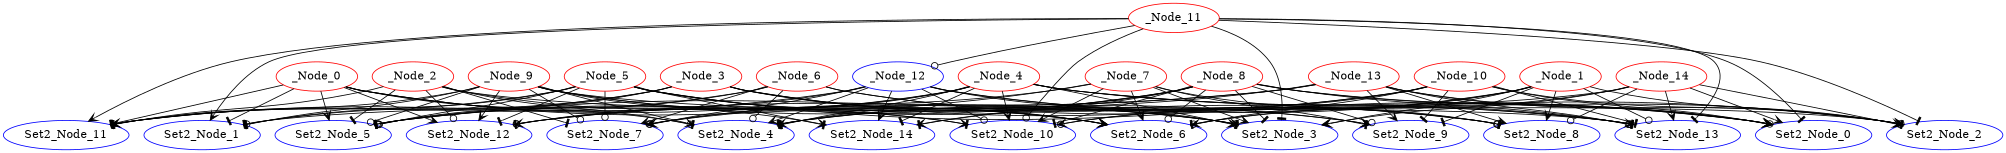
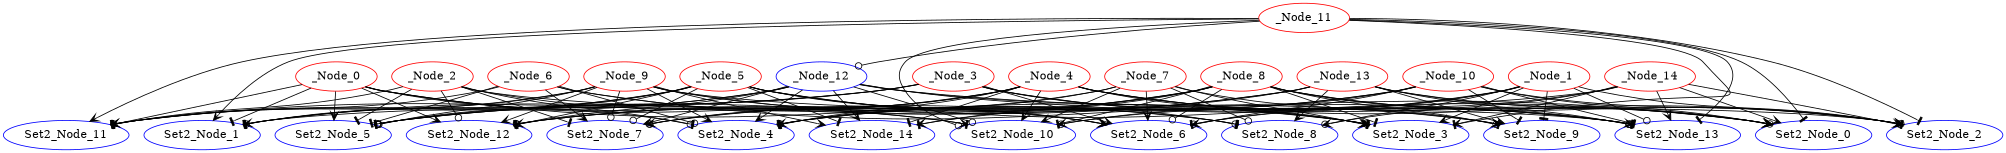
  digraph {
    node [color=blue]
    edge [arrowhead=vee]
    Set2_Node_1
    _Node_0 [color=red]
    Set2_Node_3
    Set2_Node_4
    Set2_Node_5
    Set2_Node_6
    Set2_Node_10
    Set2_Node_11
    Set2_Node_12
    _Node_1 [color=red]
    Set2_Node_2
    Set2_Node_8
    Set2_Node_9
    Set2_Node_13
    _Node_2 [color=red]
    Set2_Node_7
    _Node_3 [color=red]
    _Node_4 [color=red]
    Set2_Node_0
    Set2_Node_14
    _Node_5 [color=red]
    _Node_6 [color=red]
    _Node_7 [color=red]
    _Node_8 [color=red]
    _Node_9 [color=red]
    _Node_10 [color=red]
    _Node_11 [color=red]
    _Node_12
    _Node_13 [color=red]
    _Node_14 [color=red]
    _Node_0 -> Set2_Node_1 [arrowhead=tee]
    _Node_0 -> Set2_Node_3
    _Node_0 -> Set2_Node_4 [arrowhead=tee]
    _Node_0 -> Set2_Node_5
    _Node_0 -> Set2_Node_6
    _Node_0 -> Set2_Node_10 [arrowhead=tee]
    _Node_0 -> Set2_Node_11 [arrowhead=tee]
    _Node_0 -> Set2_Node_12
    _Node_1 -> Set2_Node_3
    _Node_1 -> Set2_Node_4 [arrowhead=tee]
    _Node_1 -> Set2_Node_6 [arrowhead=odot]
    _Node_1 -> Set2_Node_10
    _Node_1 -> Set2_Node_2 [arrowhead=odot]
    _Node_1 -> Set2_Node_8
    _Node_1 -> Set2_Node_9 [arrowhead=tee]
    _Node_1 -> Set2_Node_13 [arrowhead=odot]
    _Node_2 -> Set2_Node_4 [arrowhead=odot]
    _Node_2 -> Set2_Node_5 [arrowhead=tee]
    _Node_2 -> Set2_Node_10
    _Node_2 -> Set2_Node_11 [arrowhead=tee]
    _Node_2 -> Set2_Node_12 [arrowhead=odot]
    _Node_2 -> Set2_Node_13 [arrowhead=tee]
    _Node_2 -> Set2_Node_7 [arrowhead=tee]
    _Node_3 -> Set2_Node_1 [arrowhead=odot]
    _Node_3 -> Set2_Node_3 [arrowhead=tee]
    _Node_3 -> Set2_Node_5 [arrowhead=odot]
    _Node_3 -> Set2_Node_6
    _Node_3 -> Set2_Node_11 [arrowhead=tee]
    _Node_3 -> Set2_Node_9
    _Node_3 -> Set2_Node_13
    _Node_4 -> Set2_Node_3
    _Node_4 -> Set2_Node_4 [arrowhead=tee]
    _Node_4 -> Set2_Node_5 [arrowhead=tee]
    _Node_4 -> Set2_Node_10
    _Node_4 -> Set2_Node_12 [arrowhead=tee]
    _Node_4 -> Set2_Node_2
    _Node_4 -> Set2_Node_13 [arrowhead=odot]
    _Node_4 -> Set2_Node_7 [arrowhead=odot]
    _Node_4 -> Set2_Node_0
    _Node_4 -> Set2_Node_14 [arrowhead=tee]
    _Node_5 -> Set2_Node_1 [arrowhead=tee]
    _Node_5 -> Set2_Node_3 [arrowhead=odot]
    _Node_5 -> Set2_Node_5 [arrowhead=odot]
    _Node_5 -> Set2_Node_6
    _Node_5 -> Set2_Node_11
    _Node_5 -> Set2_Node_12 [arrowhead=tee]
    _Node_5 -> Set2_Node_8 [arrowhead=odot]
    _Node_5 -> Set2_Node_7 [arrowhead=odot]
    _Node_5 -> Set2_Node_0 [arrowhead=odot]
    _Node_5 -> Set2_Node_14 [arrowhead=tee]
    _Node_6 -> Set2_Node_4 [arrowhead=odot]
    _Node_6 -> Set2_Node_5 [arrowhead=tee]
    _Node_6 -> Set2_Node_11 [arrowhead=tee]
    _Node_6 -> Set2_Node_8 [arrowhead=tee]
    _Node_6 -> Set2_Node_13 [arrowhead=tee]
    _Node_6 -> Set2_Node_7
    _Node_7 -> Set2_Node_3
    _Node_7 -> Set2_Node_4 [arrowhead=tee]
    _Node_7 -> Set2_Node_6
    _Node_7 -> Set2_Node_10
    _Node_7 -> Set2_Node_8 [arrowhead=odot]
    _Node_7 -> Set2_Node_9 [arrowhead=tee]
    _Node_7 -> Set2_Node_7
    _Node_8 -> Set2_Node_3 [arrowhead=tee]
    _Node_8 -> Set2_Node_4
    _Node_8 -> Set2_Node_5 [arrowhead=odot]
    _Node_8 -> Set2_Node_6 [arrowhead=odot]
    _Node_8 -> Set2_Node_10 [arrowhead=tee]
    _Node_8 -> Set2_Node_12 [arrowhead=odot]
    _Node_8 -> Set2_Node_2
    _Node_8 -> Set2_Node_9 [arrowhead=odot]
    _Node_8 -> Set2_Node_13 [arrowhead=odot]
    _Node_8 -> Set2_Node_0
    _Node_8 -> Set2_Node_14 [arrowhead=tee]
    _Node_9 -> Set2_Node_1 [arrowhead=tee]
    _Node_9 -> Set2_Node_4
    _Node_9 -> Set2_Node_5 [arrowhead=odot]
    _Node_9 -> Set2_Node_6
    _Node_9 -> Set2_Node_11
    _Node_9 -> Set2_Node_12
    _Node_9 -> Set2_Node_2 [arrowhead=odot]
    _Node_9 -> Set2_Node_9
    _Node_9 -> Set2_Node_7 [arrowhead=odot]
    _Node_9 -> Set2_Node_14
    _Node_10 -> Set2_Node_4 [arrowhead=odot]
    _Node_10 -> Set2_Node_6
    _Node_10 -> Set2_Node_10 [arrowhead=odot]
    _Node_10 -> Set2_Node_2 [arrowhead=tee]
    _Node_10 -> Set2_Node_9 [arrowhead=tee]
    _Node_10 -> Set2_Node_13 [arrowhead=tee]
    _Node_10 -> Set2_Node_7 [arrowhead=odot]
    _Node_10 -> Set2_Node_0
    _Node_11 -> Set2_Node_1
    _Node_11 -> Set2_Node_3 [arrowhead=tee]
    _Node_11 -> Set2_Node_10 [arrowhead=odot]
    _Node_11 -> Set2_Node_11
    _Node_11 -> Set2_Node_2 [arrowhead=tee]
    _Node_11 -> Set2_Node_13 [arrowhead=tee]
    _Node_11 -> Set2_Node_0 [arrowhead=tee]
    _Node_11 -> _Node_12 [arrowhead=odot]
+   _Node_12 -> Set2_Node_1
    _Node_12 -> Set2_Node_3 [arrowhead=tee]
    _Node_12 -> Set2_Node_4
    _Node_12 -> Set2_Node_10 [arrowhead=odot]
    _Node_12 -> Set2_Node_11 [arrowhead=odot]
    _Node_12 -> Set2_Node_12
    _Node_12 -> Set2_Node_8 [arrowhead=tee]
    _Node_12 -> Set2_Node_7
    _Node_12 -> Set2_Node_0
    _Node_12 -> Set2_Node_14
    _Node_13 -> Set2_Node_5 [arrowhead=tee]
    _Node_13 -> Set2_Node_12 [arrowhead=odot]
    _Node_13 -> Set2_Node_2
    _Node_13 -> Set2_Node_8
    _Node_13 -> Set2_Node_9
    _Node_13 -> Set2_Node_13 [arrowhead=odot]
    _Node_13 -> Set2_Node_0
    _Node_13 -> Set2_Node_14
    _Node_14 -> Set2_Node_1 [arrowhead=tee]
    _Node_14 -> Set2_Node_3
    _Node_14 -> Set2_Node_6 [arrowhead=tee]
    _Node_14 -> Set2_Node_2
    _Node_14 -> Set2_Node_8 [arrowhead=odot]
    _Node_14 -> Set2_Node_13
    _Node_14 -> Set2_Node_0
  }
